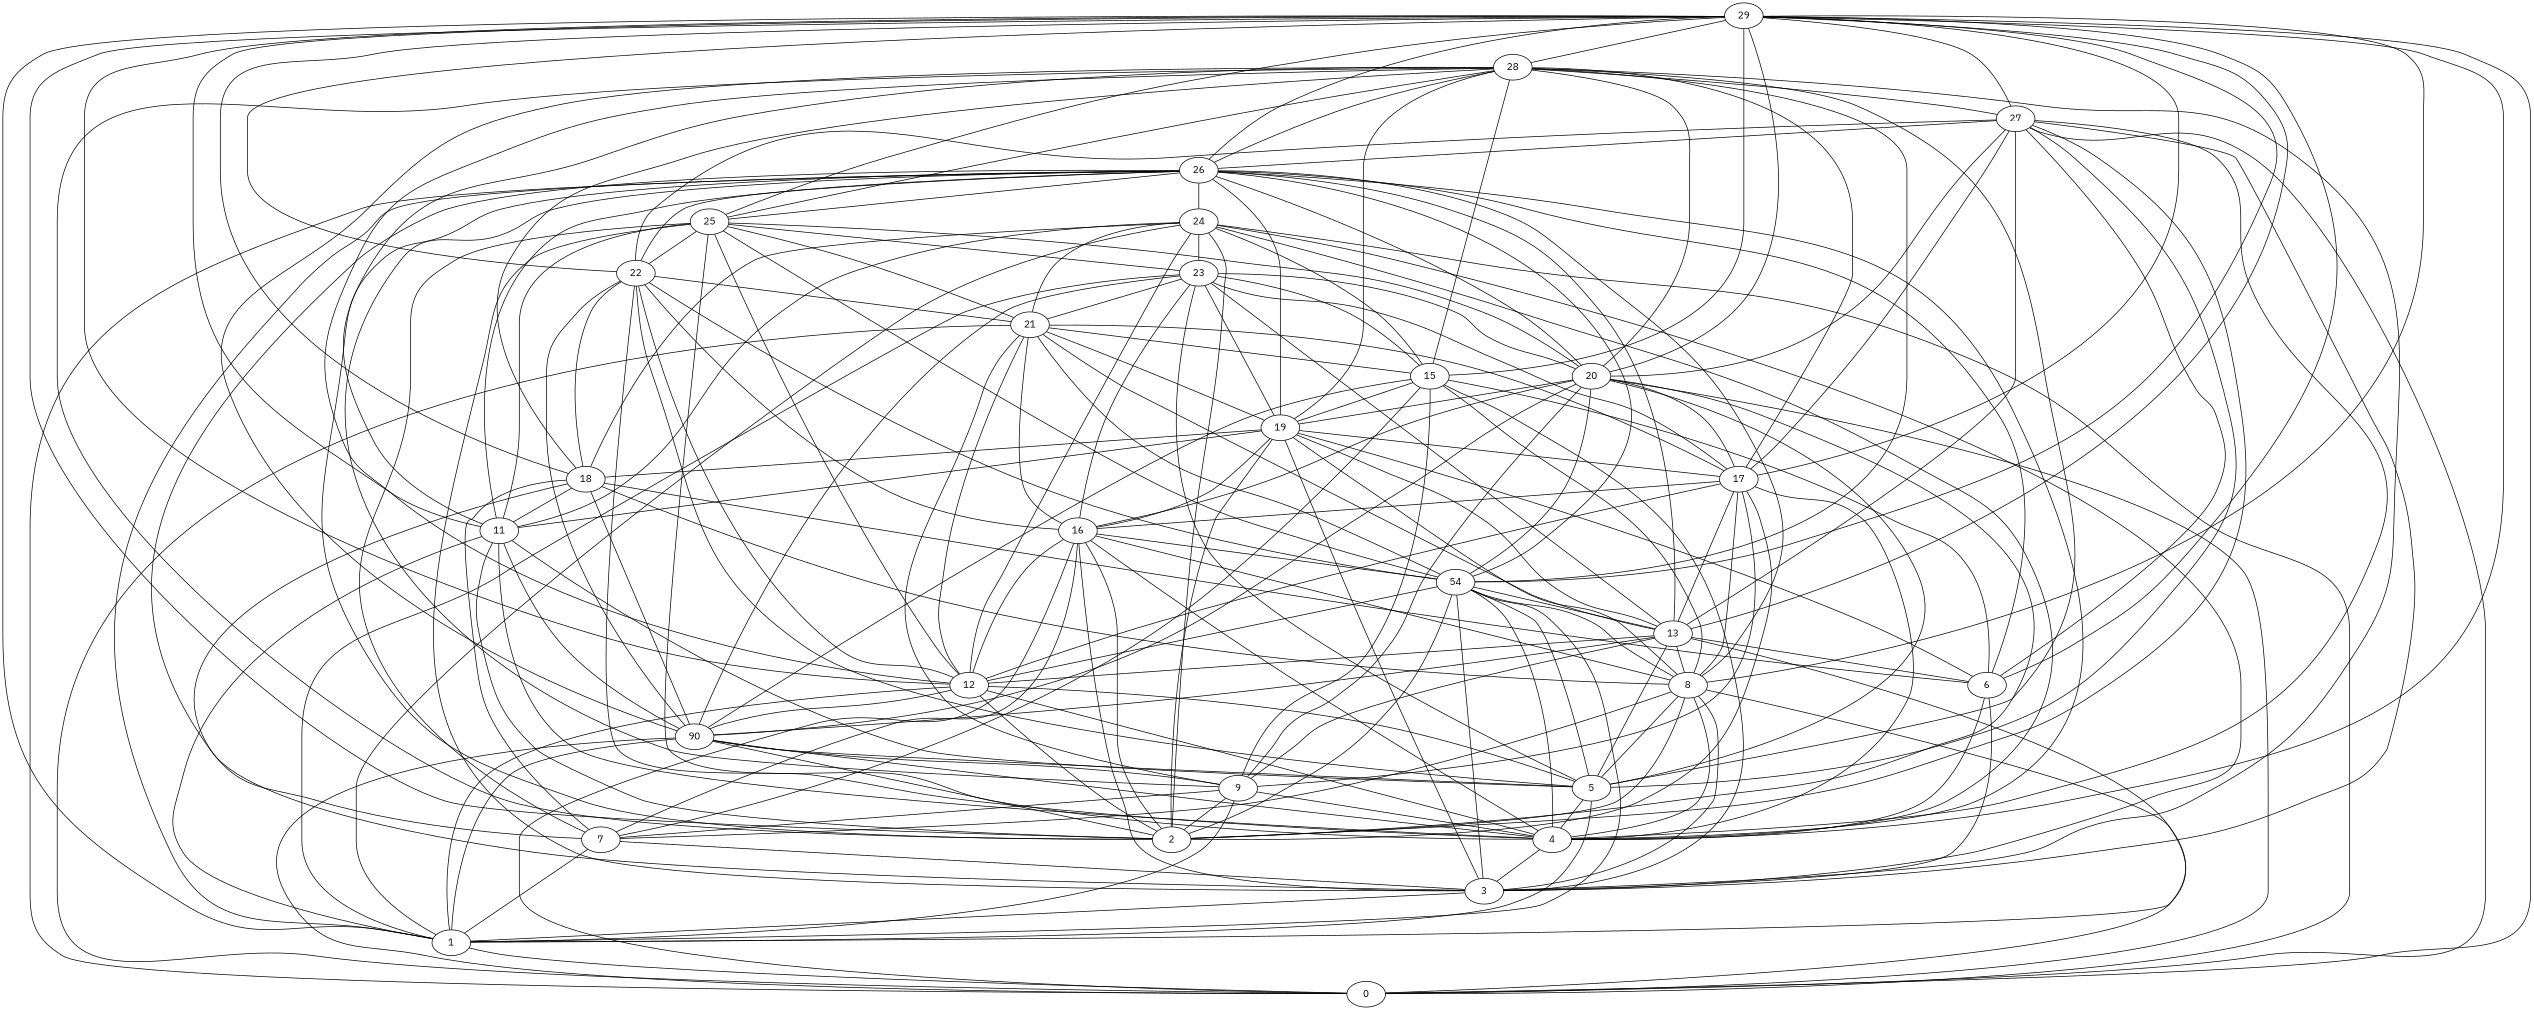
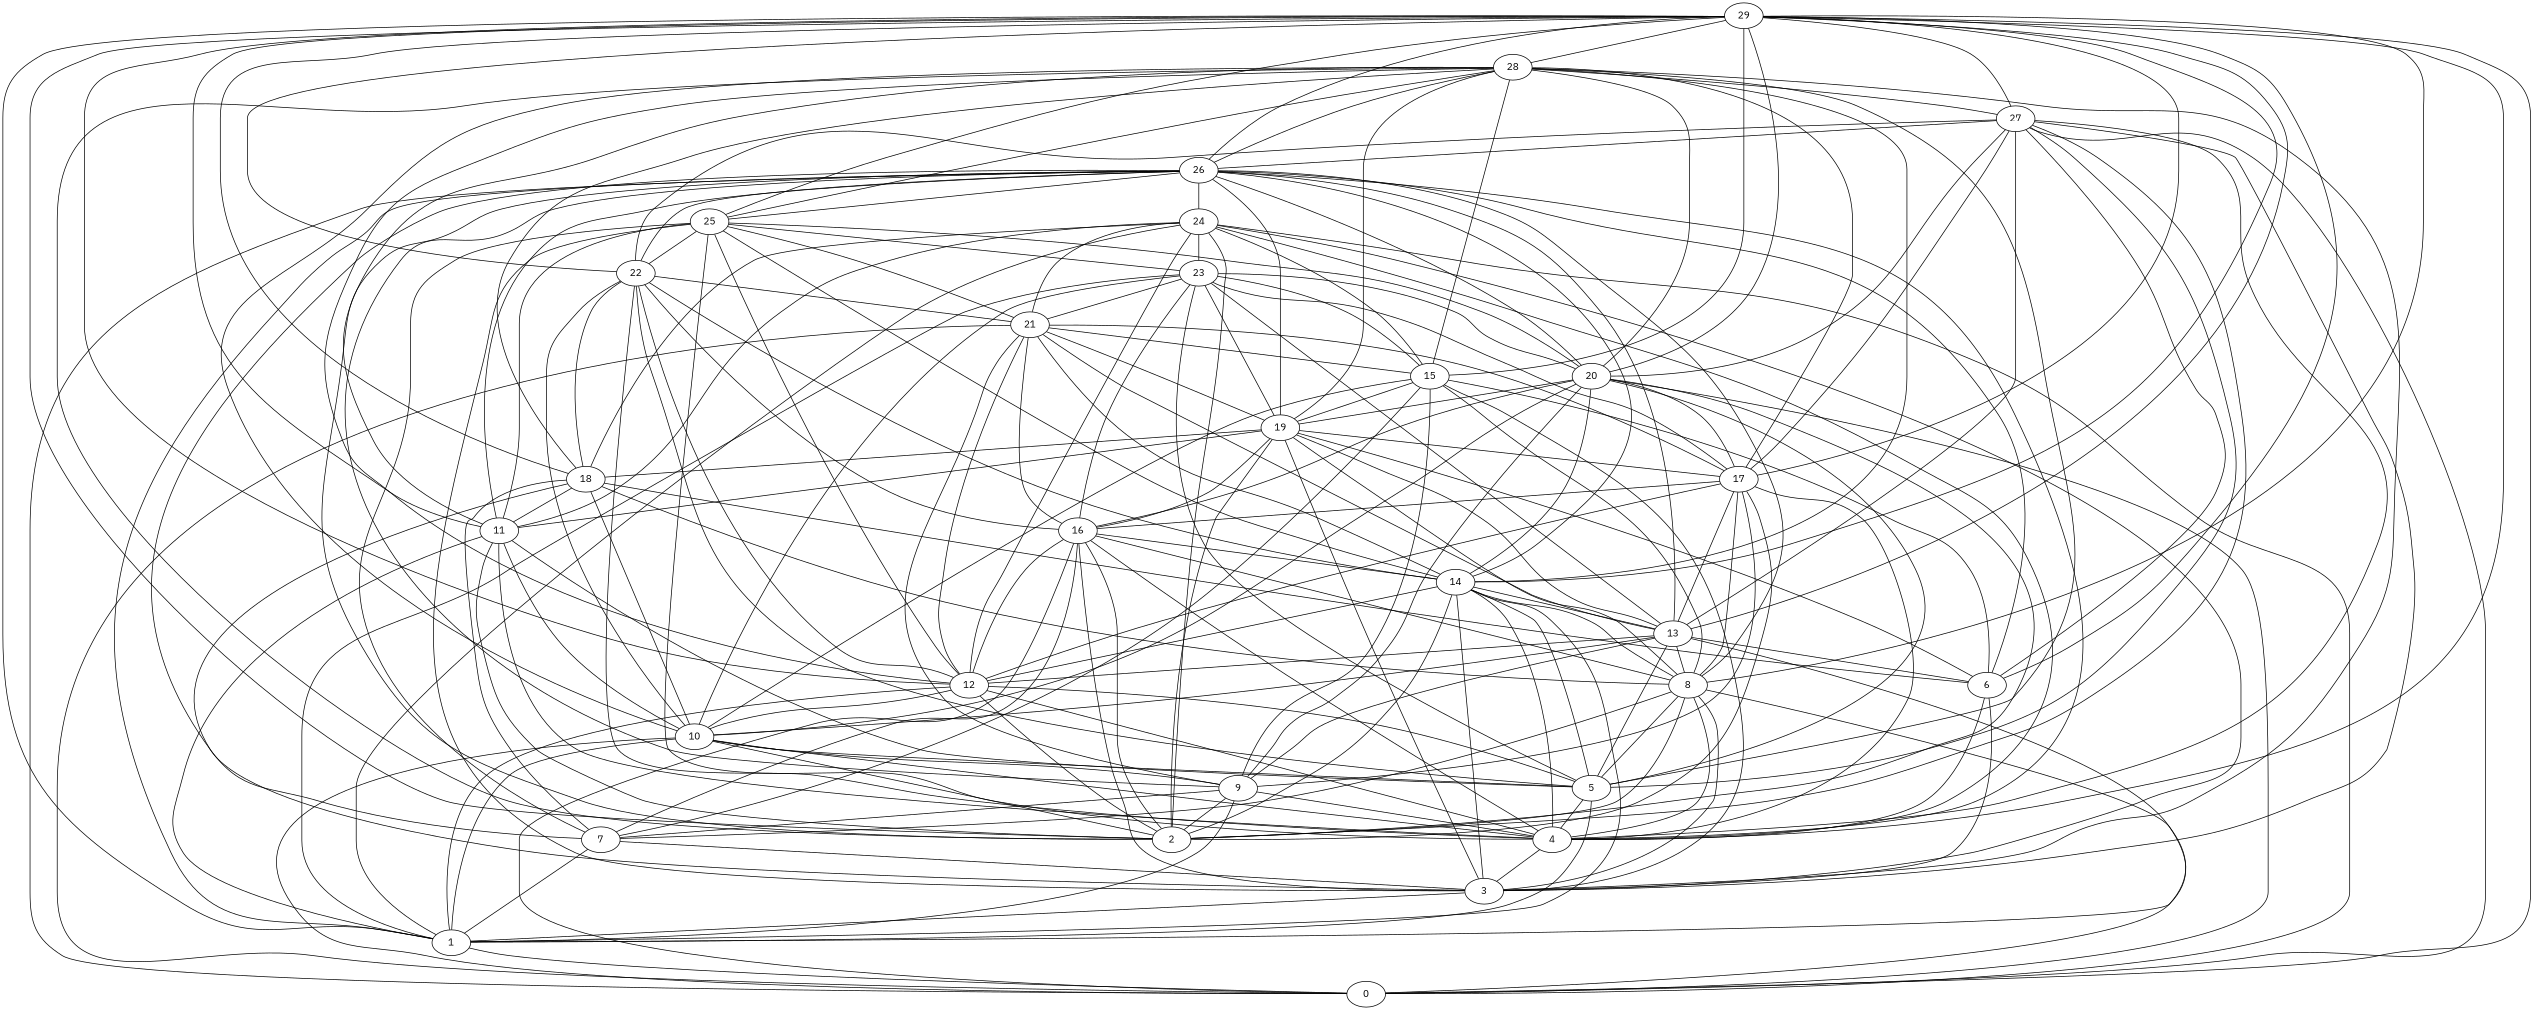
  graph {
    fontname="IBM Plex Sans"
    node [fontname="IBM Plex Sans"]
    edge [fontname="IBM Plex Sans"]
    1
    0
    3
    4
    5
    6
    7
    8
    2
    9
-   10 [label=90]
+   10
    11
    12
    13
-   14 [label=54]
+   14
    15
    19
    16
    17
    18
    20
    21
    22
    23
    24
    25
    26
    27
    28
    29
    1 -- 0
    3 -- 1
    4 -- 3
    5 -- 1
    5 -- 4
    6 -- 3
    6 -- 4
    7 -- 1
    7 -- 3
    8 -- 0
    8 -- 3
    8 -- 4
    8 -- 5
    8 -- 7
    8 -- 2
    9 -- 1
    9 -- 4
    9 -- 7
    9 -- 2
    10 -- 1
    10 -- 0
    10 -- 4
    10 -- 5
    10 -- 2
    10 -- 9
    11 -- 1
    11 -- 4
    11 -- 5
    11 -- 2
    11 -- 10
    12 -- 1
    12 -- 4
    12 -- 5
    12 -- 2
    12 -- 10
    13 -- 1
    13 -- 5
    13 -- 6
    13 -- 8
    13 -- 9
    13 -- 10
    13 -- 12
    14 -- 1
    14 -- 3
    14 -- 4
    14 -- 5
    14 -- 8
    14 -- 2
    14 -- 12
    14 -- 13
    15 -- 3
    15 -- 6
    15 -- 7
    15 -- 8
    15 -- 9
    15 -- 10
    15 -- 19
    19 -- 3
    19 -- 6
    19 -- 8
    19 -- 2
    19 -- 11
    19 -- 13
    19 -- 16
    19 -- 17
    19 -- 18
    16 -- 0
    16 -- 3
    16 -- 4
    16 -- 7
    16 -- 8
    16 -- 2
    16 -- 12
    16 -- 14
    17 -- 4
    17 -- 8
    17 -- 2
    17 -- 9
    17 -- 12
    17 -- 13
    17 -- 16
    18 -- 3
    18 -- 6
    18 -- 7
    18 -- 8
    18 -- 10
    18 -- 11
    20 -- 0
    20 -- 5
    20 -- 2
    20 -- 9
    20 -- 10
    20 -- 14
    20 -- 19
    20 -- 16
    20 -- 17
    21 -- 0
    21 -- 9
    21 -- 12
    21 -- 13
    21 -- 14
    21 -- 15
    21 -- 19
    21 -- 16
    21 -- 17
    22 -- 4
    22 -- 5
    22 -- 10
    22 -- 12
    22 -- 14
    22 -- 16
    22 -- 18
    22 -- 21
    23 -- 1
    23 -- 5
    23 -- 10
    23 -- 13
    23 -- 15
    23 -- 19
    23 -- 16
    23 -- 17
    23 -- 20
    23 -- 21
    24 -- 1
    24 -- 0
    24 -- 3
    24 -- 4
    24 -- 2
    24 -- 11
    24 -- 12
    24 -- 15
    24 -- 18
    24 -- 21
    24 -- 23
    25 -- 3
    25 -- 4
    25 -- 7
    25 -- 11
    25 -- 12
    25 -- 14
    25 -- 20
    25 -- 21
    25 -- 22
    25 -- 23
    26 -- 1
    26 -- 0
    26 -- 4
    26 -- 6
    26 -- 7
    26 -- 8
    26 -- 2
    26 -- 9
    26 -- 11
    26 -- 13
    26 -- 14
    26 -- 19
    26 -- 20
    26 -- 22
    26 -- 24
    26 -- 25
    27 -- 0
    27 -- 3
    27 -- 4
    27 -- 5
    27 -- 6
    27 -- 2
    27 -- 13
    27 -- 17
    27 -- 20
    27 -- 22
    27 -- 26
    28 -- 3
    28 -- 5
    28 -- 2
    28 -- 10
    28 -- 11
    28 -- 12
    28 -- 14
    28 -- 15
    28 -- 19
    28 -- 17
    28 -- 18
    28 -- 20
    28 -- 25
    28 -- 26
    28 -- 27
    29 -- 1
    29 -- 0
    29 -- 4
    29 -- 6
    29 -- 8
    29 -- 2
    29 -- 11
    29 -- 12
    29 -- 13
    29 -- 14
    29 -- 15
    29 -- 17
    29 -- 18
    29 -- 20
    29 -- 22
    29 -- 25
    29 -- 26
    29 -- 27
    29 -- 28
  }
